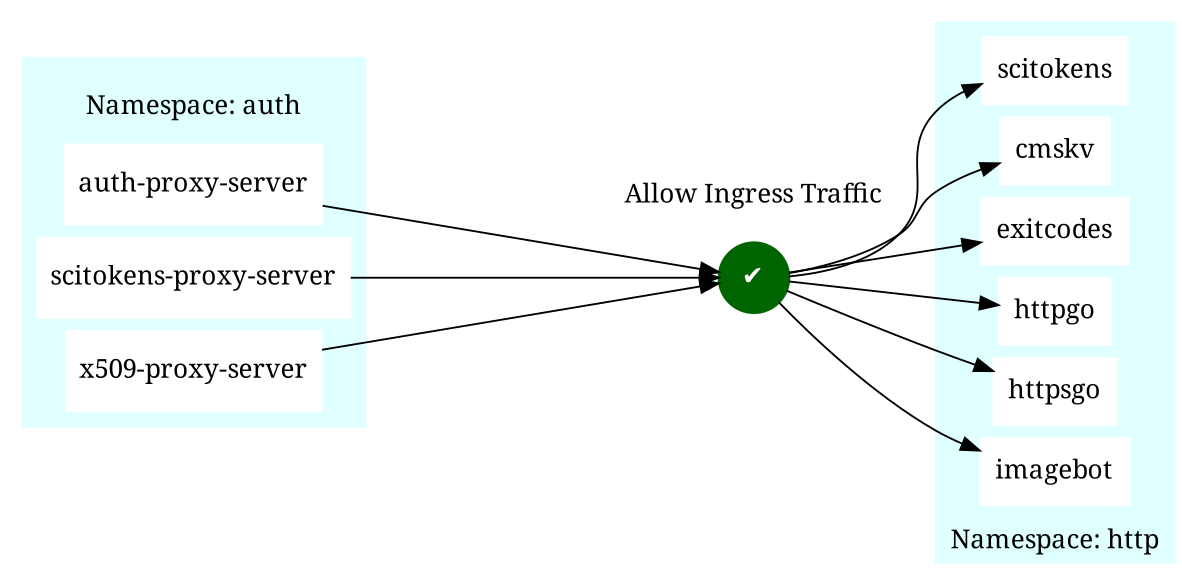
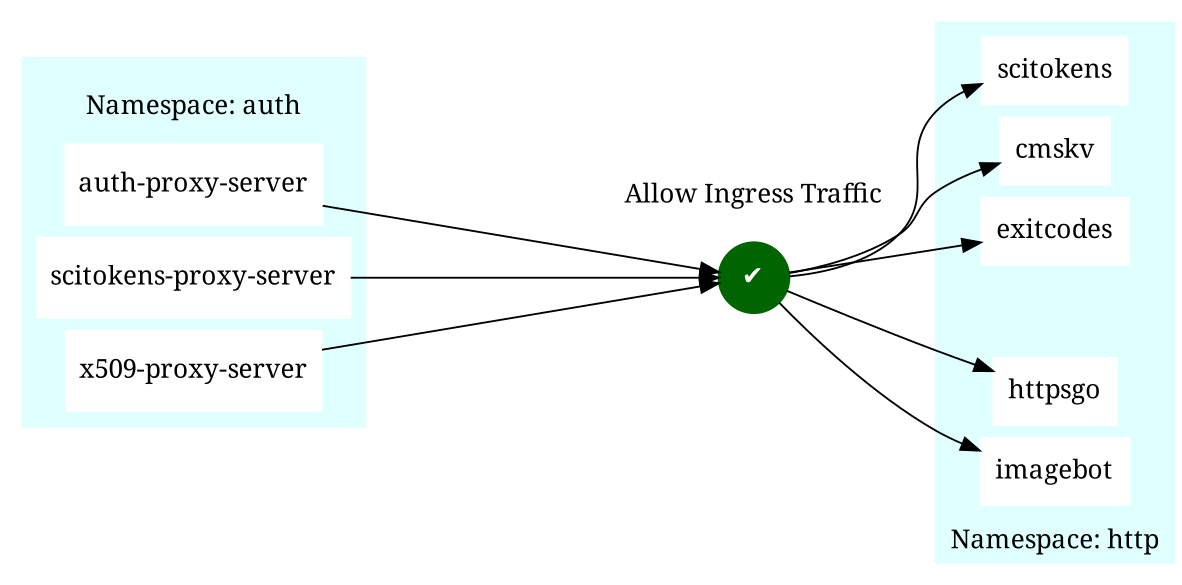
  digraph {
    fontname="Noto Serif"
    nodesep=0.1
    rankdir=LR
    node [color=white fontname="Noto Serif" shape=box style=filled labeljust=c]
    edge [fontname="Noto Serif"]
    n1 [label="auth-proxy-server" margin="0.1,0.2" labeljust=""]
    n2 [label="scitokens-proxy-server" margin="0.1,0.2" labeljust=""]
    n3 [label="x509-proxy-server" margin="0.1,0.2" labeljust=""]
    n4 [label=scitokens]
    n5 [label=cmskv]
    n6 [label=exitcodes]
-   n7 [label=httpgo]
    n8 [label=httpsgo]
    n9 [label=imagebot]
    n10 [label="Allow Ingress Traffic" margin=0 labeljust=""]
    n11 [color=darkgreen fontcolor=white label=<&#10004;> shape=circle labeljust=""]
    subgraph cluster_1 {
      color=lightcyan
      label=" \nNamespace: auth"
      labeljust=c
      style=filled
      n1
      n2
      n3
    }
    subgraph cluster_2 {
      color=lightcyan
      label="Namespace: http"
      labeljust=c
      labelloc=b
      style=filled
      n4
      n5
      n6
-     n7
      n8
      n9
    }
    subgraph cluster_3 {
      color=white
      n10
      n11
    }
    n1 -> n11 [minlen=4]
    n2 -> n11
    n3 -> n11
    n11 -> n4
    n11 -> n5
    n11 -> n6
-   n11 -> n7
    n11 -> n8
    n11 -> n9
  }
